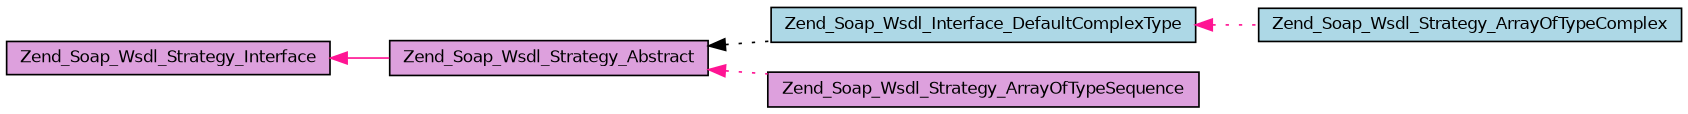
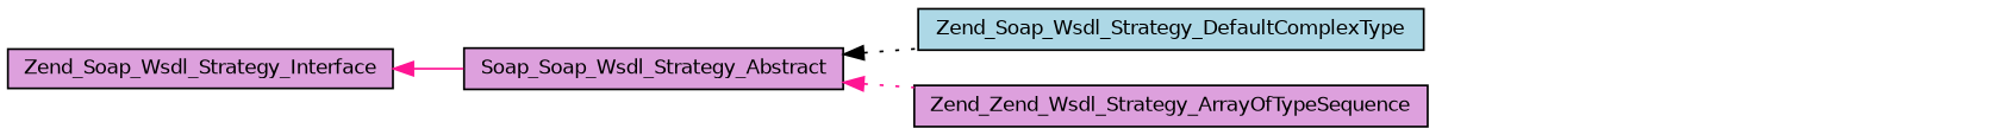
  digraph {
    rankdir=LR
    node [color=black fillcolor=plum fontname=Helvetica fontsize=10 shape=record style=filled]
    edge [color=deeppink dir=back fontname=Helvetica fontsize=10 labelfontname=Helvetica labelfontsize=10 style=dotted]
-   n1 [fontcolor=black height=0.2 label=Zend_Soap_Wsdl_Strategy_Abstract width=0.4]
-   n2 [fillcolor=lightblue height=0.2 label=Zend_Soap_Wsdl_Interface_DefaultComplexType width=0.4]
-   n3 [height=0.2 label=Zend_Soap_Wsdl_Strategy_ArrayOfTypeSequence width=0.4]
-   n4 [fillcolor=lightblue height=0.2 label=Zend_Soap_Wsdl_Strategy_ArrayOfTypeComplex width=0.4]
+   n1 [fontcolor=black height=0.2 label=Soap_Soap_Wsdl_Strategy_Abstract width=0.4]
+   n2 [fillcolor=lightblue height=0.2 label=Zend_Soap_Wsdl_Strategy_DefaultComplexType width=0.4]
+   n3 [height=0.2 label=Zend_Zend_Wsdl_Strategy_ArrayOfTypeSequence width=0.4]
    n5 [height=0.2 label=Zend_Soap_Wsdl_Strategy_Interface width=0.4]
    n1 -> n2 [color=black]
    n1 -> n3
-   n2 -> n4
    n5 -> n1 [style=solid]
  }
